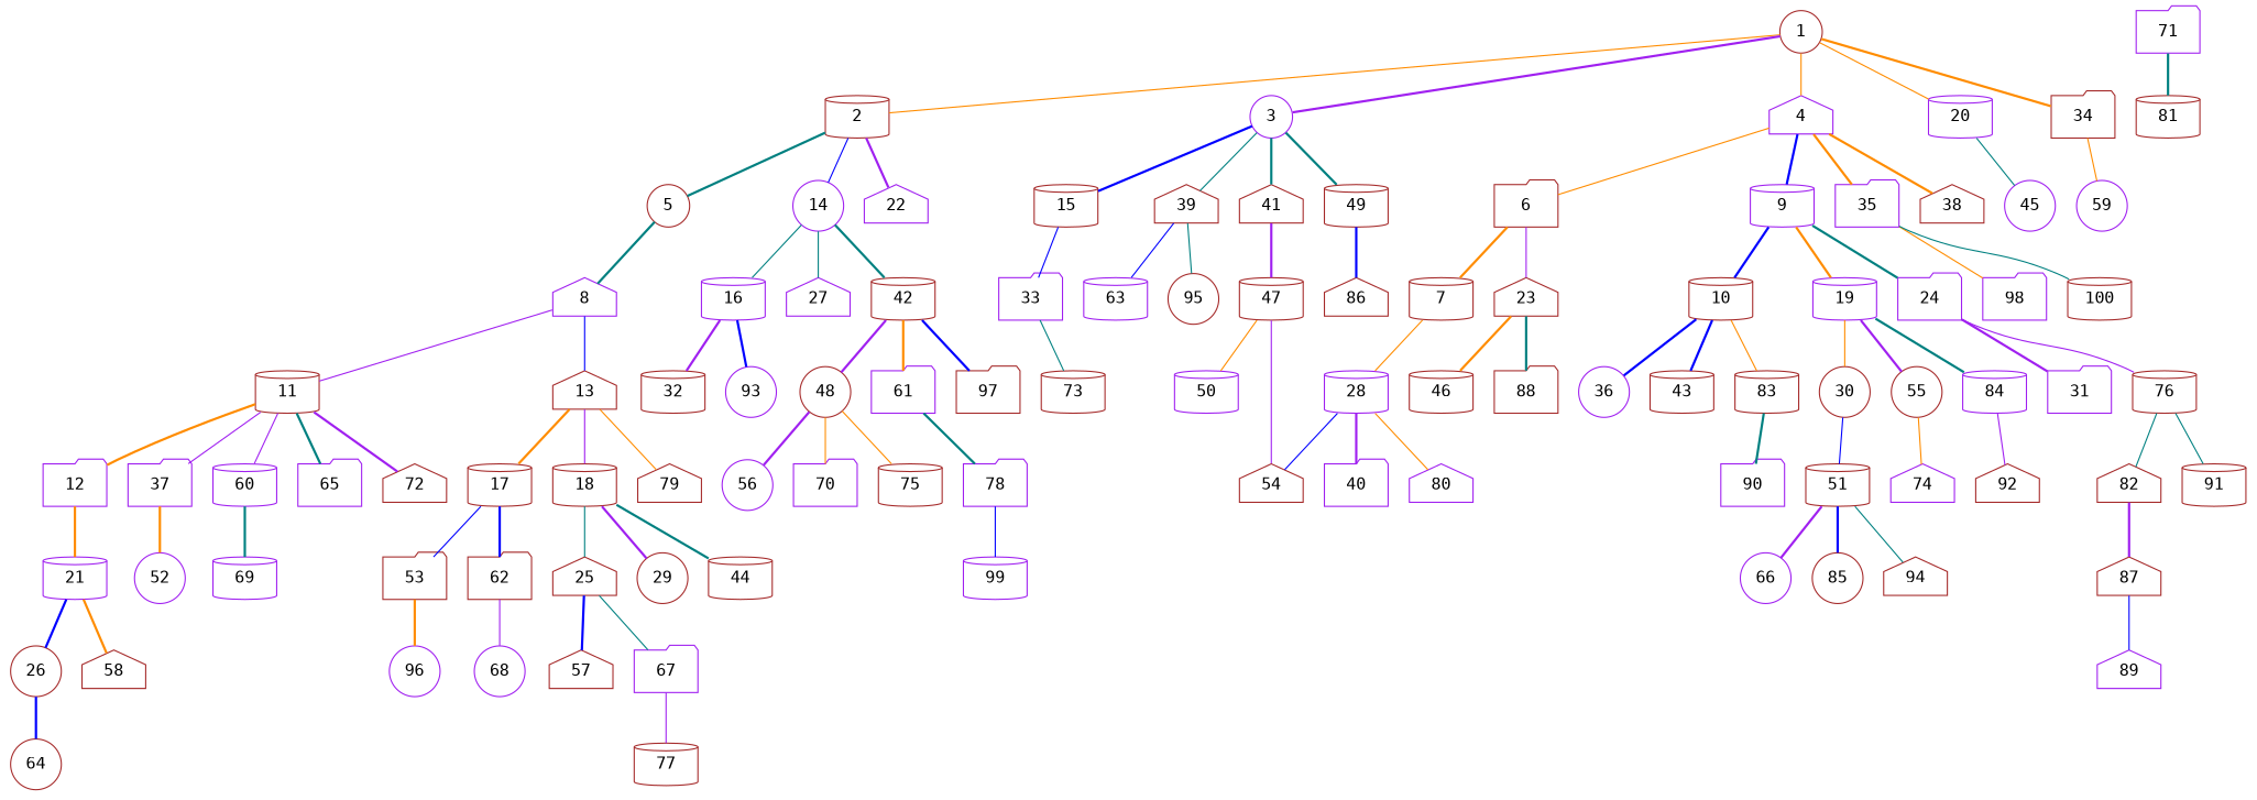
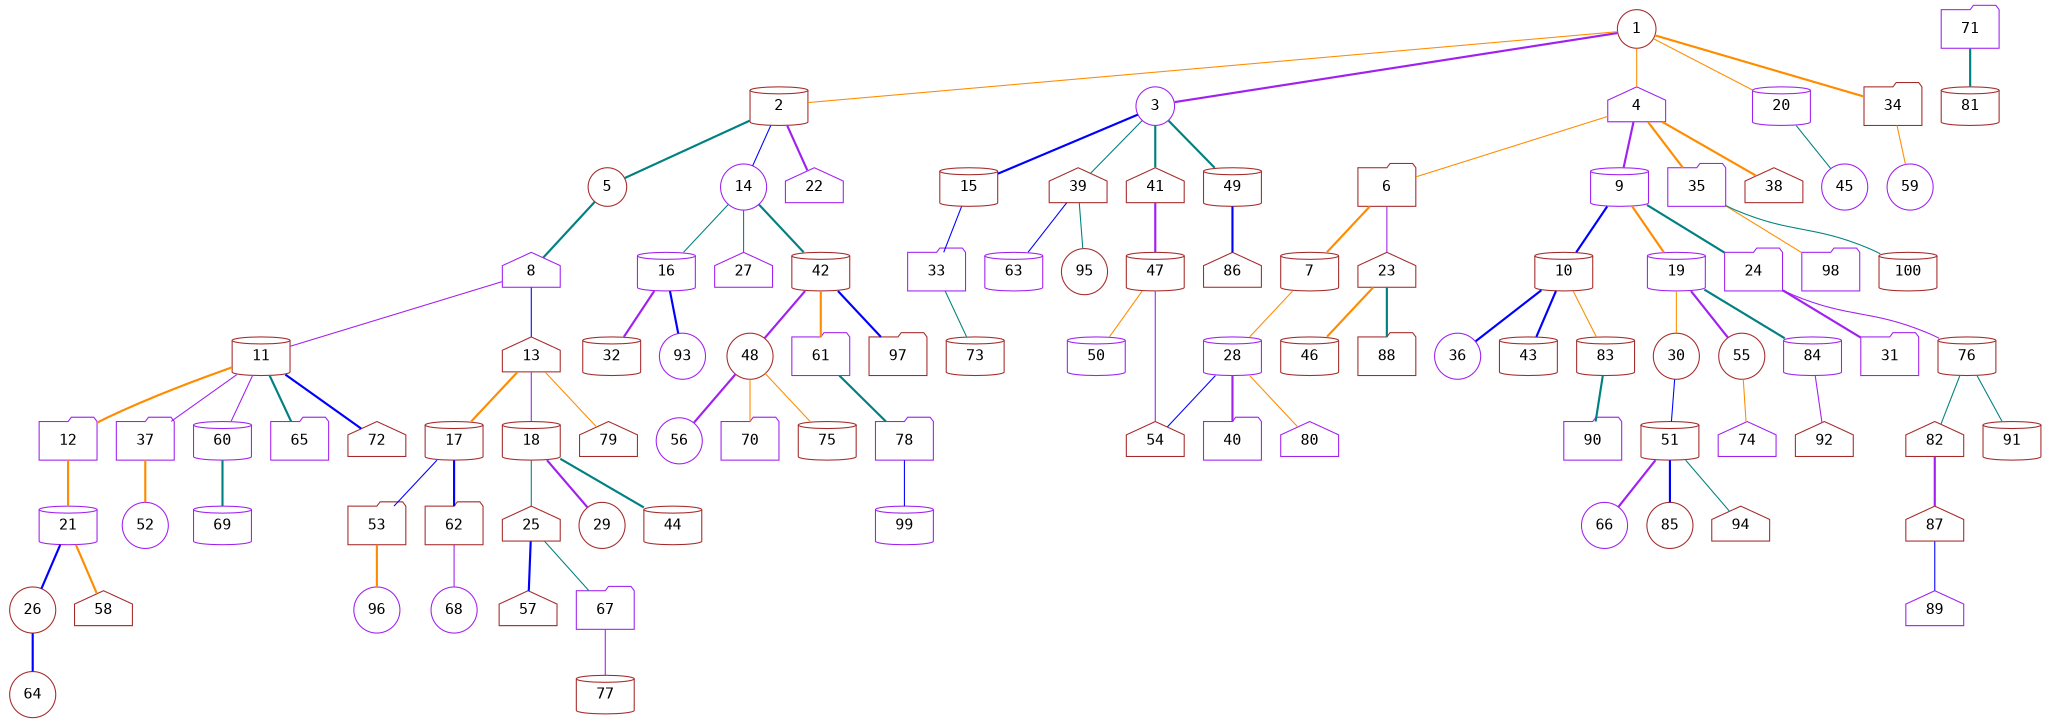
  graph {
    fontname="DejaVu Sans Mono"
    node [color=brown fontname="DejaVu Sans Mono" shape=cylinder]
    edge [color=darkorange fontname="DejaVu Sans Mono" style=bold]
    1 [shape=circle]
    2
    3 [color=purple shape=circle]
    4 [color=purple shape=house]
    20 [color=purple]
    34 [shape=folder]
    5 [shape=circle]
    14 [color=purple shape=circle]
    22 [color=purple shape=house]
    15
    39 [shape=house]
    41 [shape=house]
    49
    6 [shape=folder]
    9 [color=purple]
    35 [color=purple shape=folder]
    38 [shape=house]
    45 [color=purple shape=circle]
    59 [color=purple shape=circle]
    8 [color=purple shape=house]
    16 [color=purple]
    27 [color=purple shape=house]
    42
    33 [color=purple shape=folder]
    63 [color=purple]
    95 [shape=circle]
    47
    86 [shape=house]
    7
    23 [shape=house]
    10
    19 [color=purple]
    24 [color=purple shape=folder]
    98 [color=purple shape=folder]
    100
    11
    13 [shape=house]
    32
    93 [color=purple shape=circle]
    48 [shape=circle]
    61 [color=purple shape=folder]
    97 [shape=folder]
    73
    50 [color=purple]
    54 [shape=house]
    28 [color=purple]
    46
    88 [shape=folder]
    36 [color=purple shape=circle]
    43
    83
    30 [shape=circle]
    55 [shape=circle]
    84 [color=purple]
    31 [color=purple shape=folder]
    76
    12 [color=purple shape=folder]
    37 [color=purple shape=folder]
    60 [color=purple]
    65 [color=purple shape=folder]
    72 [shape=house]
    17
    18
    79 [shape=house]
    40 [color=purple shape=folder]
    80 [color=purple shape=house]
    71 [color=purple shape=folder]
    81
    21 [color=purple]
    52 [color=purple shape=circle]
    69 [color=purple]
    53 [shape=folder]
    62 [shape=folder]
    25 [shape=house]
    29 [shape=circle]
    44
    90 [color=purple shape=folder]
    51
    74 [color=purple shape=house]
    92 [shape=house]
    82 [shape=house]
    91
    26 [shape=circle]
    58 [shape=house]
    64 [shape=circle]
    96 [color=purple shape=circle]
    57 [shape=house]
    67 [color=purple shape=folder]
    68 [color=purple shape=circle]
    56 [color=purple shape=circle]
    70 [color=purple shape=folder]
    75
    78 [color=purple shape=folder]
    77
    66 [color=purple shape=circle]
    85 [shape=circle]
    94 [shape=house]
    87 [shape=house]
    99 [color=purple]
    89 [color=purple shape=house]
    1 -- 2 [style=solid]
    1 -- 3 [color=purple]
    1 -- 4 [style=solid]
    1 -- 20 [style=solid]
    1 -- 34
    2 -- 5 [color=teal]
    2 -- 14 [color=blue style=solid]
    2 -- 22 [color=purple]
    3 -- 15 [color=blue]
    3 -- 39 [color=teal style=solid]
    3 -- 41 [color=teal]
    3 -- 49 [color=teal]
    4 -- 6 [style=solid]
-   4 -- 9 [color=blue]
+   4 -- 9 [color=purple]
    4 -- 35
    4 -- 38
    20 -- 45 [color=teal style=solid]
    34 -- 59 [style=solid]
    5 -- 8 [color=teal]
    14 -- 16 [color=teal style=solid]
    14 -- 27 [color=teal style=solid]
    14 -- 42 [color=teal]
    15 -- 33 [color=blue style=solid]
    39 -- 63 [color=blue style=solid]
    39 -- 95 [color=teal style=solid]
    41 -- 47 [color=purple]
    49 -- 86 [color=blue]
    6 -- 7
    6 -- 23 [color=purple style=solid]
    9 -- 10 [color=blue]
    9 -- 19
    9 -- 24 [color=teal]
    35 -- 98 [style=solid]
    35 -- 100 [color=teal style=solid]
    8 -- 11 [color=purple style=solid]
    8 -- 13 [color=blue style=solid]
    16 -- 32 [color=purple]
    16 -- 93 [color=blue]
    42 -- 48 [color=purple]
    42 -- 61
    42 -- 97 [color=blue]
    33 -- 73 [color=teal style=solid]
    47 -- 50 [style=solid]
    47 -- 54 [color=purple style=solid]
    7 -- 28 [style=solid]
    23 -- 46
    23 -- 88 [color=teal]
    10 -- 36 [color=blue]
    10 -- 43 [color=blue]
    10 -- 83 [style=solid]
    19 -- 30 [style=solid]
    19 -- 55 [color=purple]
    19 -- 84 [color=teal]
    24 -- 31 [color=purple]
    24 -- 76 [color=purple style=solid]
    11 -- 12
    11 -- 37 [color=purple style=solid]
    11 -- 60 [color=purple style=solid]
    11 -- 65 [color=teal]
-   11 -- 72 [color=purple]
+   11 -- 72 [color=blue]
    13 -- 17
    13 -- 18 [color=purple style=solid]
    13 -- 79 [style=solid]
    48 -- 56 [color=purple]
    48 -- 70 [style=solid]
    48 -- 75 [style=solid]
    61 -- 78 [color=teal]
    28 -- 54 [color=blue style=solid]
    28 -- 40 [color=purple]
    28 -- 80 [style=solid]
    83 -- 90 [color=teal]
    30 -- 51 [color=blue style=solid]
    55 -- 74 [style=solid]
    84 -- 92 [color=purple style=solid]
    76 -- 82 [color=teal style=solid]
    76 -- 91 [color=teal style=solid]
    12 -- 21
    37 -- 52
    60 -- 69 [color=teal]
    17 -- 53 [color=blue style=solid]
    17 -- 62 [color=blue]
    18 -- 25 [color=teal style=solid]
    18 -- 29 [color=purple]
    18 -- 44 [color=teal]
    71 -- 81 [color=teal]
    21 -- 26 [color=blue]
    21 -- 58
    53 -- 96
    62 -- 68 [color=purple style=solid]
    25 -- 57 [color=blue]
    25 -- 67 [color=teal style=solid]
    51 -- 66 [color=purple]
    51 -- 85 [color=blue]
    51 -- 94 [color=teal style=solid]
    82 -- 87 [color=purple]
    26 -- 64 [color=blue]
    67 -- 77 [color=purple style=solid]
    78 -- 99 [color=blue style=solid]
    87 -- 89 [color=blue style=solid]
  }
